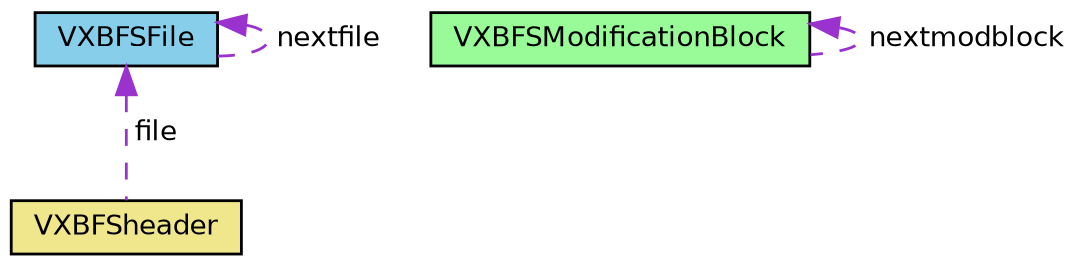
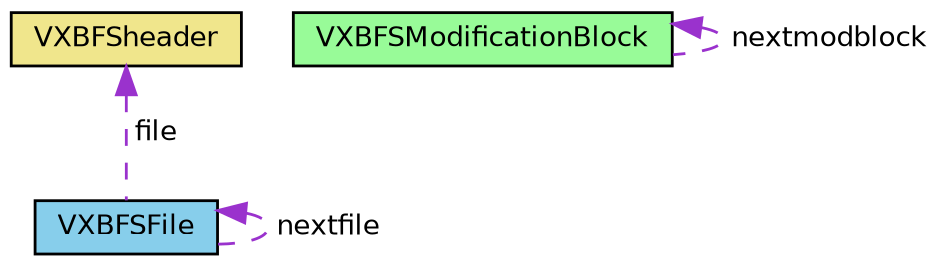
  digraph {
    node [color=black fontname=Helvetica fontsize=10 shape=record style=filled]
    edge [color=darkorchid3 dir=back fontname=Helvetica fontsize=10 labelfontname=Helvetica labelfontsize=10 style=dashed]
    n1 [fillcolor=khaki fontcolor=black height=0.2 label=VXBFSheader width=0.4]
    n2 [fillcolor=skyblue height=0.2 label=VXBFSFile width=0.4]
    n3 [fillcolor=palegreen height=0.2 label=VXBFSModificationBlock width=0.4]
-   n2 -> n1 [label=" file"]
+   n1 -> n2 [label=" file"]
    n2 -> n2 [label=" nextfile"]
    n3 -> n3 [label=" nextmodblock"]
  }
